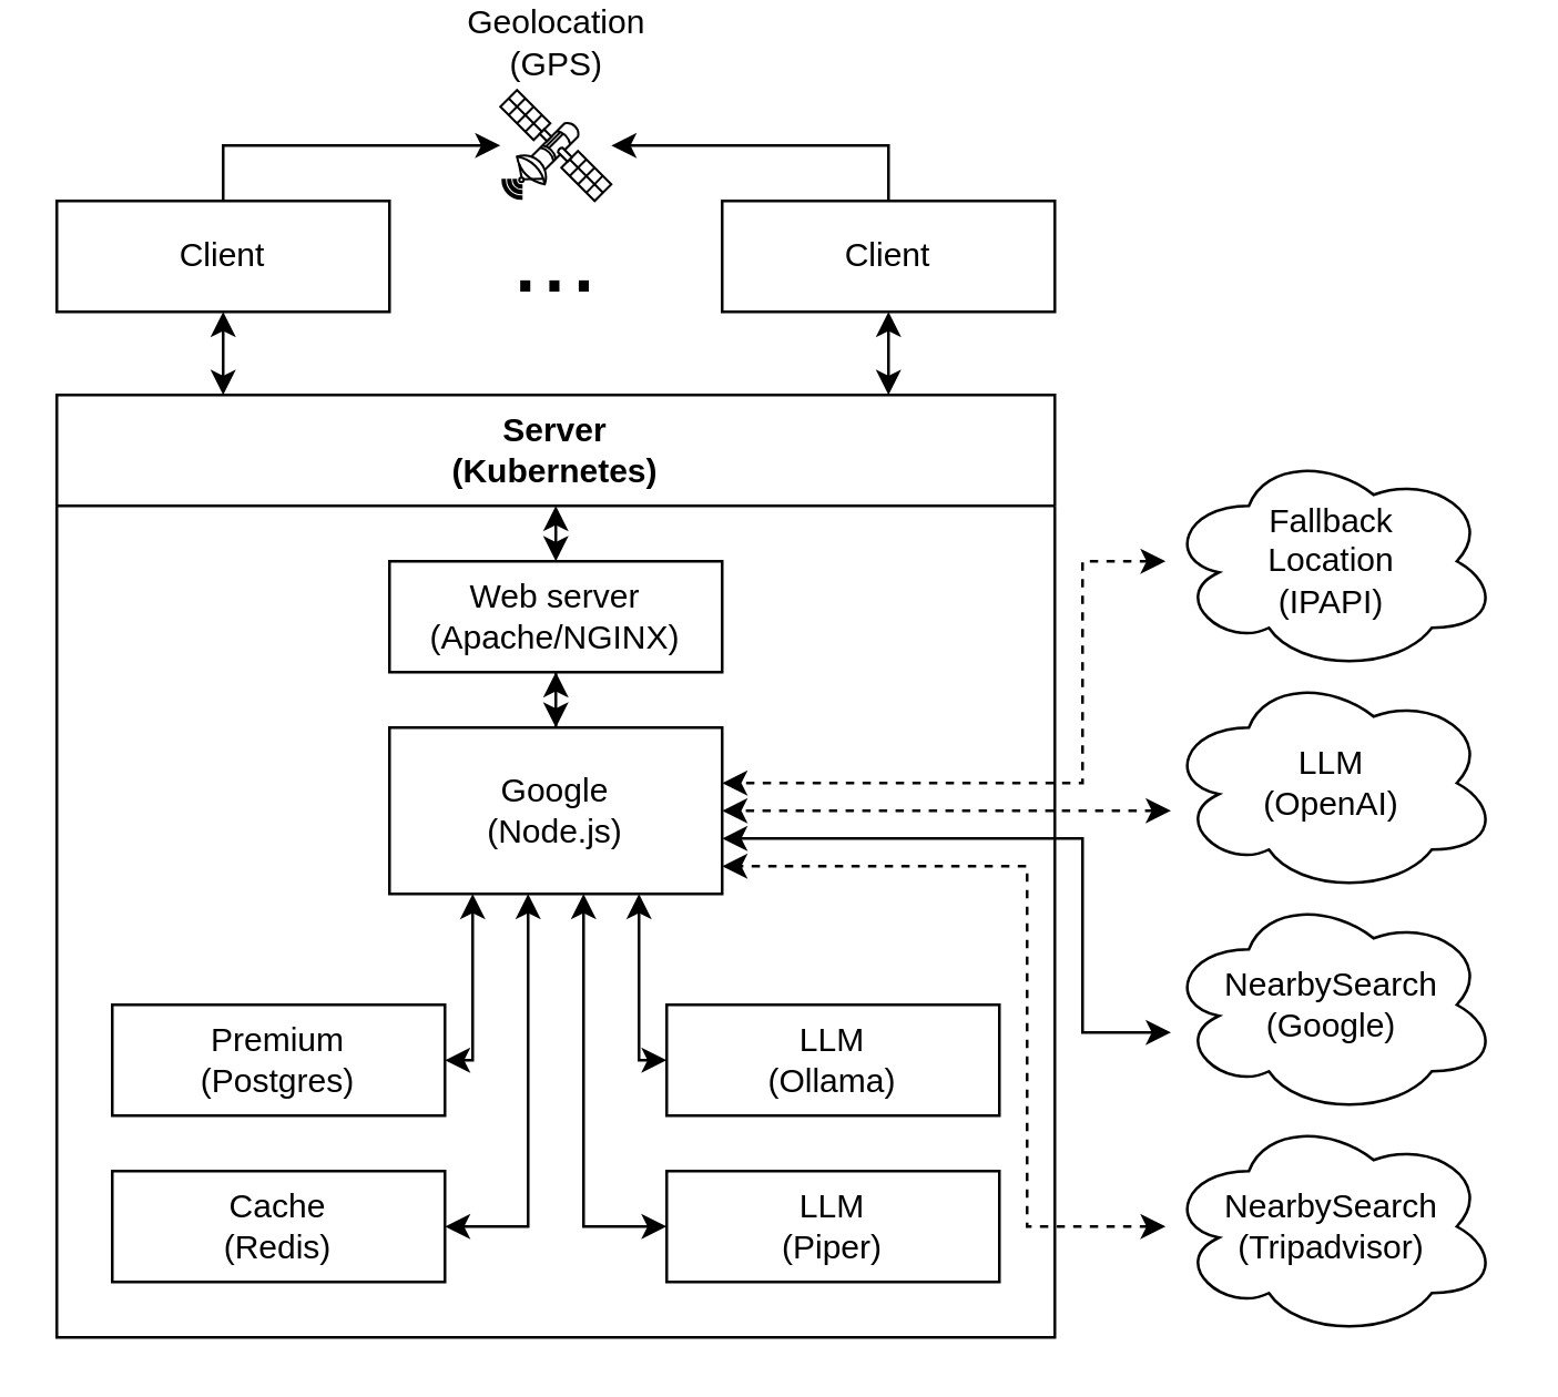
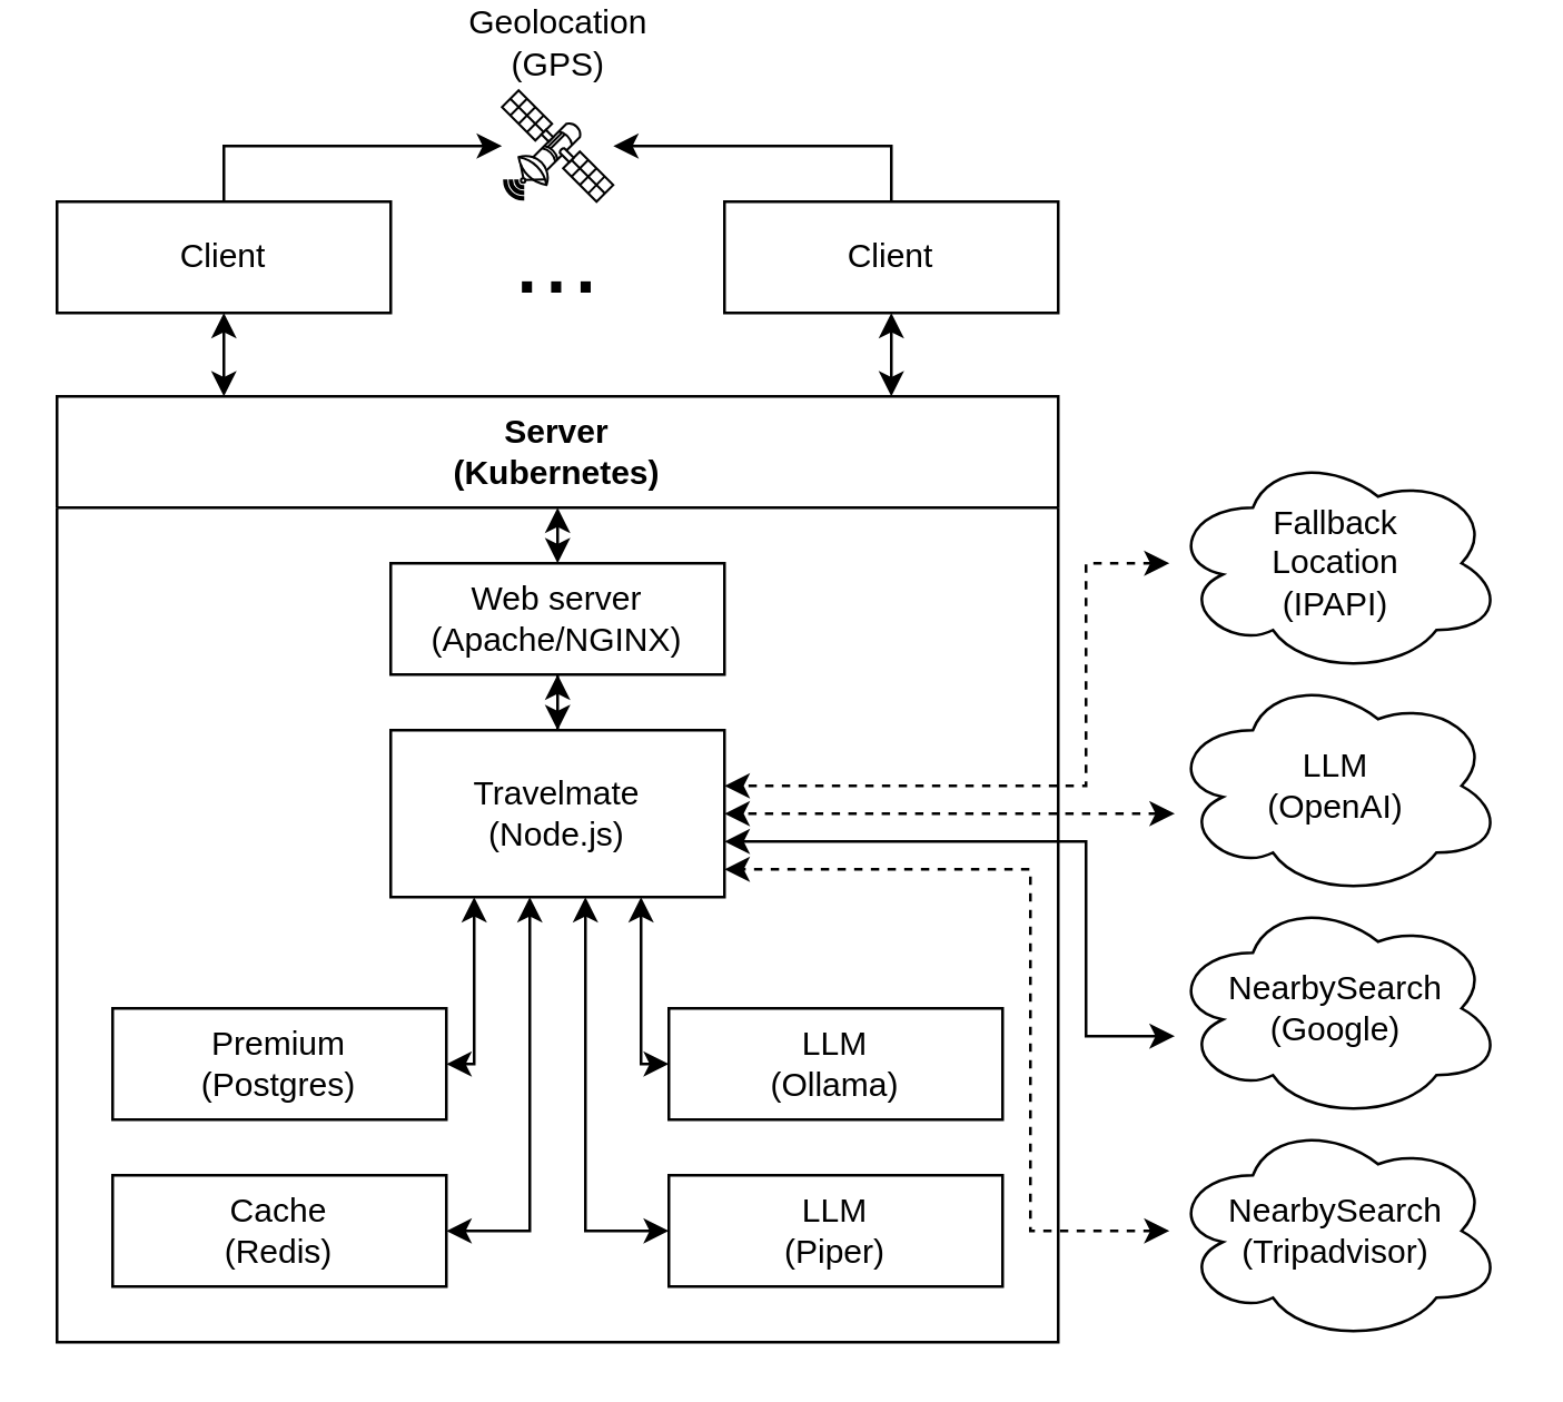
  <mxCell id="0" />
  <mxCell id="1" parent="0" />
  <mxCell id="2" style="edgeStyle=orthogonalEdgeStyle;rounded=0;orthogonalLoop=1;jettySize=auto;html=1;dashed=1;startArrow=classic;startFill=1;shadow=0;labelBackgroundColor=none;fontColor=default;" parent="1" source="21" target="9" edge="1"><mxGeometry relative="1" as="geometry"><mxPoint x="439" y="174" as="sourcePoint" /><mxPoint x="260" y="250" as="targetPoint" /><Array as="points"><mxPoint x="410" y="280" /><mxPoint x="410" y="280" /></Array></mxGeometry></mxCell>
  <mxCell id="3" style="edgeStyle=orthogonalEdgeStyle;rounded=0;orthogonalLoop=1;jettySize=auto;html=1;shadow=0;labelBackgroundColor=none;fontColor=default;" parent="1" source="4" target="25" edge="1"><mxGeometry relative="1" as="geometry"><Array as="points"><mxPoint x="80" y="40" /></Array></mxGeometry></mxCell>
  <mxCell id="4" value="Client" style="rounded=0;whiteSpace=wrap;html=1;shadow=0;labelBackgroundColor=none;" parent="1" vertex="1"><mxGeometry x="20" y="60" width="120" height="40" as="geometry" /></mxCell>
  <mxCell id="5" value="" style="edgeStyle=orthogonalEdgeStyle;rounded=0;orthogonalLoop=1;jettySize=auto;html=1;startArrow=classic;startFill=1;shadow=0;labelBackgroundColor=none;fontColor=default;" parent="1" source="6" target="4" edge="1"><mxGeometry relative="1" as="geometry"><Array as="points"><mxPoint x="80" y="110" /><mxPoint x="80" y="110" /></Array></mxGeometry></mxCell>
  <mxCell id="6" value="Server&lt;div&gt;(Kubernetes)&lt;/div&gt;" style="swimlane;whiteSpace=wrap;html=1;startSize=40;shadow=0;labelBackgroundColor=none;" parent="1" vertex="1"><mxGeometry x="20" y="130" width="360" height="340" as="geometry" /></mxCell>
  <mxCell id="7" value="Web server&lt;div&gt;(Apache/NGINX)&lt;/div&gt;" style="rounded=0;whiteSpace=wrap;html=1;shadow=0;labelBackgroundColor=none;" parent="6" vertex="1"><mxGeometry x="120" y="60" width="120" height="40" as="geometry" /></mxCell>
  <mxCell id="8" style="edgeStyle=orthogonalEdgeStyle;rounded=0;orthogonalLoop=1;jettySize=auto;html=1;startArrow=classic;startFill=1;shadow=0;labelBackgroundColor=none;fontColor=default;" parent="6" source="9" target="7" edge="1"><mxGeometry relative="1" as="geometry" /></mxCell>
- <mxCell id="9" value="&lt;div&gt;Google&lt;/div&gt;(Node.js)" style="rounded=0;whiteSpace=wrap;html=1;shadow=0;labelBackgroundColor=none;" parent="6" vertex="1"><mxGeometry x="120" y="120" width="120" height="60" as="geometry" /></mxCell>
+ <mxCell id="9" value="&lt;div&gt;Travelmate&lt;/div&gt;(Node.js)" style="rounded=0;whiteSpace=wrap;html=1;shadow=0;labelBackgroundColor=none;" parent="6" vertex="1"><mxGeometry x="120" y="120" width="120" height="60" as="geometry" /></mxCell>
  <mxCell id="10" style="edgeStyle=orthogonalEdgeStyle;rounded=0;orthogonalLoop=1;jettySize=auto;html=1;startArrow=classic;startFill=1;shadow=0;labelBackgroundColor=none;fontColor=default;" parent="6" source="12" target="9" edge="1"><mxGeometry relative="1" as="geometry"><Array as="points"><mxPoint x="210" y="240" /></Array></mxGeometry></mxCell>
  <mxCell id="11" style="edgeStyle=orthogonalEdgeStyle;rounded=0;orthogonalLoop=1;jettySize=auto;html=1;startArrow=classic;startFill=1;shadow=0;labelBackgroundColor=none;fontColor=default;" parent="6" source="13" target="9" edge="1"><mxGeometry relative="1" as="geometry"><Array as="points"><mxPoint x="190" y="300" /></Array></mxGeometry></mxCell>
  <mxCell id="12" value="&lt;div&gt;LLM&lt;/div&gt;(Ollama)" style="rounded=0;whiteSpace=wrap;html=1;shadow=0;labelBackgroundColor=none;" parent="6" vertex="1"><mxGeometry x="220" y="220" width="120" height="40" as="geometry" /></mxCell>
  <mxCell id="13" value="&lt;div&gt;LLM&lt;/div&gt;(Piper)" style="rounded=0;whiteSpace=wrap;html=1;shadow=0;labelBackgroundColor=none;" parent="6" vertex="1"><mxGeometry x="220" y="280" width="120" height="40" as="geometry" /></mxCell>
  <mxCell id="14" style="edgeStyle=orthogonalEdgeStyle;rounded=0;orthogonalLoop=1;jettySize=auto;html=1;startArrow=classic;startFill=1;shadow=0;labelBackgroundColor=none;fontColor=default;" parent="6" source="16" target="9" edge="1"><mxGeometry relative="1" as="geometry"><Array as="points"><mxPoint x="150" y="240" /></Array></mxGeometry></mxCell>
  <mxCell id="15" style="edgeStyle=orthogonalEdgeStyle;rounded=0;orthogonalLoop=1;jettySize=auto;html=1;startArrow=classic;startFill=1;shadow=0;labelBackgroundColor=none;fontColor=default;" parent="6" source="17" target="9" edge="1"><mxGeometry relative="1" as="geometry"><mxPoint x="200" y="170" as="targetPoint" /><Array as="points"><mxPoint x="170" y="300" /></Array></mxGeometry></mxCell>
  <mxCell id="16" value="Premium&lt;div&gt;(Postgres)&lt;/div&gt;" style="rounded=0;whiteSpace=wrap;html=1;shadow=0;labelBackgroundColor=none;" parent="6" vertex="1"><mxGeometry x="20" y="220" width="120" height="40" as="geometry" /></mxCell>
  <mxCell id="17" value="Cache&lt;div&gt;(Redis)&lt;/div&gt;" style="rounded=0;whiteSpace=wrap;html=1;shadow=0;labelBackgroundColor=none;" parent="6" vertex="1"><mxGeometry x="20" y="280" width="120" height="40" as="geometry" /></mxCell>
  <mxCell id="18" value="" style="endArrow=classic;html=1;rounded=0;exitX=0.5;exitY=0;exitDx=0;exitDy=0;startArrow=classic;startFill=1;shadow=0;labelBackgroundColor=none;fontColor=default;" parent="6" source="7" edge="1"><mxGeometry width="50" height="50" relative="1" as="geometry"><mxPoint x="200" y="170" as="sourcePoint" /><mxPoint x="180" y="40" as="targetPoint" /></mxGeometry></mxCell>
  <mxCell id="19" style="edgeStyle=orthogonalEdgeStyle;rounded=0;orthogonalLoop=1;jettySize=auto;html=1;startArrow=classic;startFill=1;dashed=1;" edge="1" parent="6" source="30" target="9"><mxGeometry relative="1" as="geometry"><mxPoint x="260" y="110" as="targetPoint" /><Array as="points"><mxPoint x="370" y="60" /><mxPoint x="370" y="140" /></Array></mxGeometry></mxCell>
  <mxCell id="20" style="edgeStyle=orthogonalEdgeStyle;rounded=0;orthogonalLoop=1;jettySize=auto;html=1;startArrow=classic;startFill=1;shadow=0;labelBackgroundColor=none;fontColor=default;" parent="1" source="22" target="9" edge="1"><mxGeometry relative="1" as="geometry"><Array as="points"><mxPoint x="390" y="360" /><mxPoint x="390" y="290" /></Array></mxGeometry></mxCell>
  <mxCell id="21" value="&lt;div&gt;LLM&lt;/div&gt;(OpenAI)" style="ellipse;shape=cloud;whiteSpace=wrap;html=1;shadow=0;labelBackgroundColor=none;" parent="1" vertex="1"><mxGeometry x="420" y="230" width="120" height="80" as="geometry" /></mxCell>
  <mxCell id="22" value="NearbySearch&lt;div&gt;(Google)&lt;/div&gt;" style="ellipse;shape=cloud;whiteSpace=wrap;html=1;shadow=0;labelBackgroundColor=none;" parent="1" vertex="1"><mxGeometry x="420" y="310" width="120" height="80" as="geometry" /></mxCell>
  <mxCell id="23" style="edgeStyle=orthogonalEdgeStyle;rounded=0;orthogonalLoop=1;jettySize=auto;html=1;dashed=1;startArrow=classic;startFill=1;shadow=0;labelBackgroundColor=none;fontColor=default;" parent="1" source="24" target="9" edge="1"><mxGeometry relative="1" as="geometry"><Array as="points"><mxPoint x="370" y="430" /><mxPoint x="370" y="300" /></Array></mxGeometry></mxCell>
  <mxCell id="24" value="NearbySearch&lt;div&gt;(Tripadvisor&lt;span style=&quot;background-color: transparent; color: light-dark(rgb(0, 0, 0), rgb(255, 255, 255));&quot;&gt;)&lt;/span&gt;&lt;/div&gt;" style="ellipse;shape=cloud;whiteSpace=wrap;html=1;shadow=0;labelBackgroundColor=none;" parent="1" vertex="1"><mxGeometry x="420" y="390" width="120" height="80" as="geometry" /></mxCell>
  <mxCell id="25" value="&lt;div&gt;Geolocation&lt;/div&gt;(GPS)" style="verticalAlign=bottom;verticalLabelPosition=top;labelPosition=center;align=center;html=1;outlineConnect=0;gradientDirection=north;strokeWidth=2;shape=mxgraph.networks.satellite;shadow=0;labelBackgroundColor=none;" parent="1" vertex="1"><mxGeometry x="180" y="20" width="40" height="40" as="geometry" /></mxCell>
  <mxCell id="26" style="edgeStyle=orthogonalEdgeStyle;rounded=0;orthogonalLoop=1;jettySize=auto;html=1;startArrow=classic;startFill=1;shadow=0;labelBackgroundColor=none;fontColor=default;" parent="1" source="28" target="6" edge="1"><mxGeometry relative="1" as="geometry"><Array as="points"><mxPoint x="320" y="120" /><mxPoint x="320" y="120" /></Array></mxGeometry></mxCell>
  <mxCell id="27" style="edgeStyle=orthogonalEdgeStyle;rounded=0;orthogonalLoop=1;jettySize=auto;html=1;shadow=0;labelBackgroundColor=none;fontColor=default;" parent="1" source="28" target="25" edge="1"><mxGeometry relative="1" as="geometry"><Array as="points"><mxPoint x="320" y="40" /></Array></mxGeometry></mxCell>
  <mxCell id="28" value="Client" style="rounded=0;whiteSpace=wrap;html=1;shadow=0;labelBackgroundColor=none;" parent="1" vertex="1"><mxGeometry x="260" y="60" width="120" height="40" as="geometry" /></mxCell>
  <mxCell id="29" value="&lt;font style=&quot;font-size: 38px;&quot;&gt;...&lt;/font&gt;" style="text;html=1;align=center;verticalAlign=middle;whiteSpace=wrap;rounded=0;shadow=0;labelBackgroundColor=none;" parent="1" vertex="1"><mxGeometry x="170" y="65" width="60" height="30" as="geometry" /></mxCell>
  <mxCell id="30" value="&lt;div&gt;Fallback&lt;/div&gt;&lt;div&gt;Location&lt;/div&gt;&lt;div&gt;(IPAPI)&lt;/div&gt;" style="ellipse;shape=cloud;whiteSpace=wrap;html=1;shadow=0;labelBackgroundColor=none;" vertex="1" parent="1"><mxGeometry x="420" y="150" width="120" height="80" as="geometry" /></mxCell>
